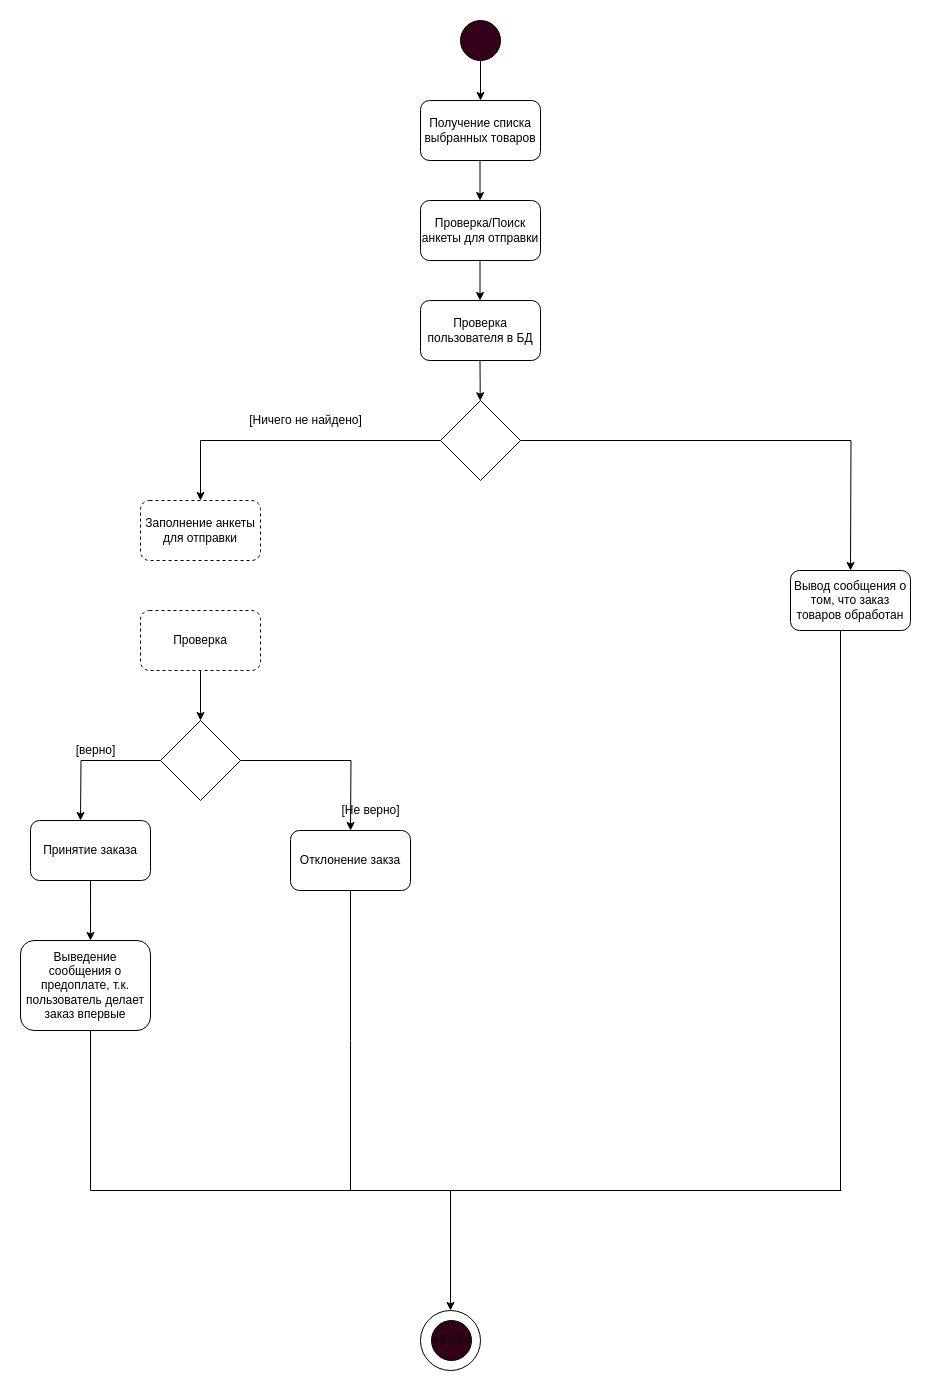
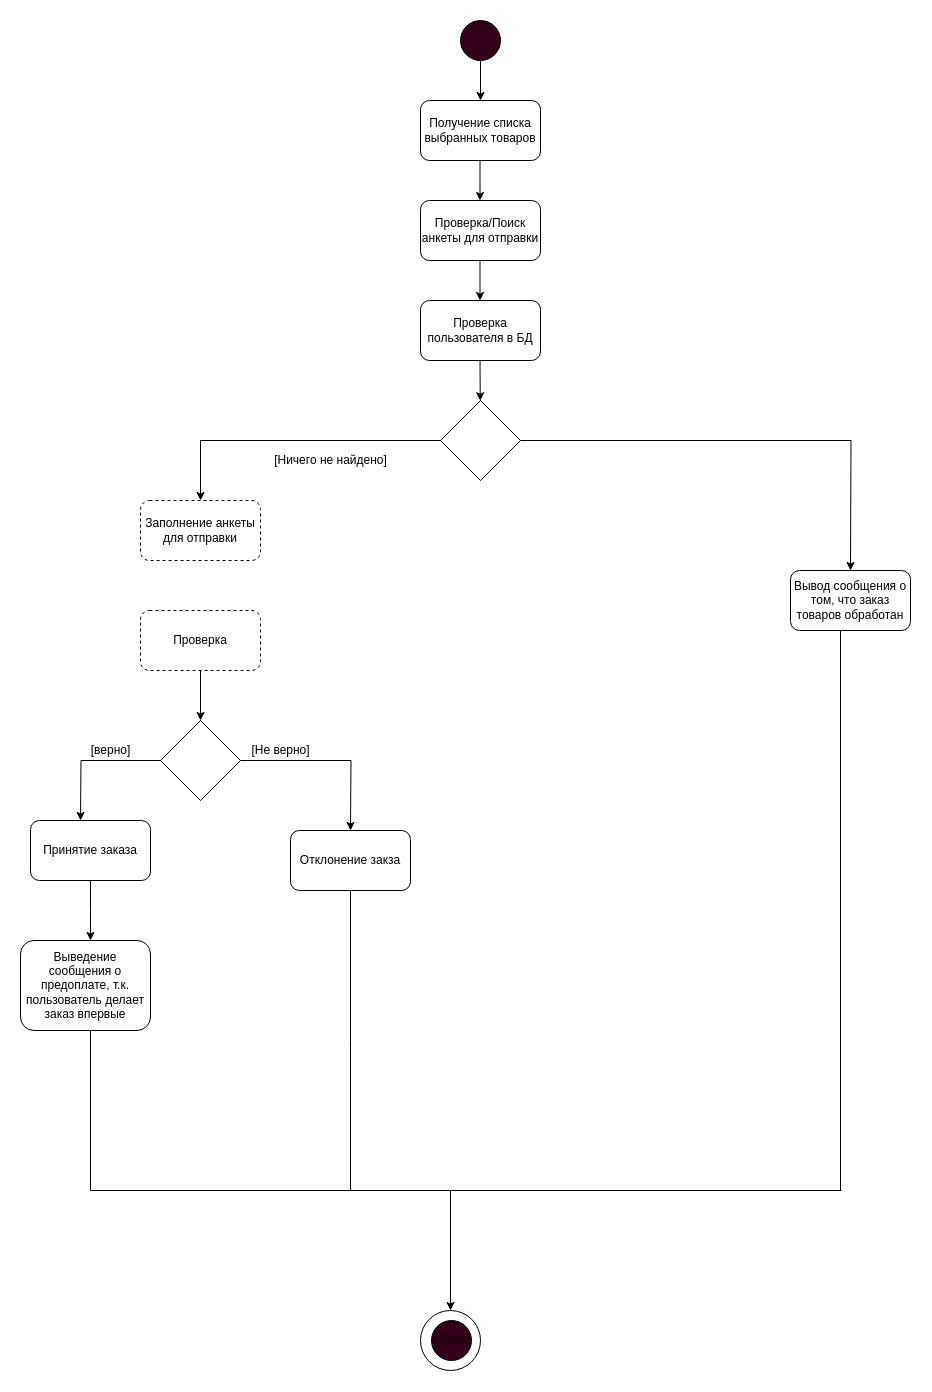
  <mxCell id="0" />
  <mxCell id="1" parent="0" />
  <mxCell id="2" value="" style="ellipse;whiteSpace=wrap;html=1;aspect=fixed;fillColor=#33001A;" parent="1" vertex="1"><mxGeometry x="460" y="20" width="40" height="40" as="geometry" /></mxCell>
  <mxCell id="3" value="" style="endArrow=classic;html=1;" parent="1" target="4" edge="1"><mxGeometry width="50" height="50" relative="1" as="geometry"><mxPoint x="480" y="60" as="sourcePoint" /><mxPoint x="480" y="140" as="targetPoint" /></mxGeometry></mxCell>
  <mxCell id="4" value="Получение списка выбранных товаров " style="rounded=1;whiteSpace=wrap;html=1;fillColor=#FFFFFF;" parent="1" vertex="1"><mxGeometry x="420" y="100" width="120" height="60" as="geometry" /></mxCell>
  <mxCell id="5" value="" style="endArrow=classic;html=1;" parent="1" edge="1"><mxGeometry width="50" height="50" relative="1" as="geometry"><mxPoint x="479.5" y="160" as="sourcePoint" /><mxPoint x="479.5" y="200" as="targetPoint" /></mxGeometry></mxCell>
  <mxCell id="6" value="Проверка/Поиск анкеты для отправки" style="rounded=1;whiteSpace=wrap;html=1;fillColor=#FFFFFF;" parent="1" vertex="1"><mxGeometry x="420" y="200" width="120" height="60" as="geometry" /></mxCell>
  <mxCell id="7" value="" style="endArrow=classic;html=1;" parent="1" edge="1"><mxGeometry width="50" height="50" relative="1" as="geometry"><mxPoint x="479.5" y="260" as="sourcePoint" /><mxPoint x="479.5" y="300" as="targetPoint" /></mxGeometry></mxCell>
  <mxCell id="8" value="Проверка пользователя в БД" style="rounded=1;whiteSpace=wrap;html=1;fillColor=#FFFFFF;" parent="1" vertex="1"><mxGeometry x="420" y="300" width="120" height="60" as="geometry" /></mxCell>
  <mxCell id="9" value="" style="endArrow=classic;html=1;" parent="1" target="12" edge="1"><mxGeometry width="50" height="50" relative="1" as="geometry"><mxPoint x="479.5" y="360" as="sourcePoint" /><mxPoint x="479.5" y="400" as="targetPoint" /></mxGeometry></mxCell>
  <mxCell id="10" style="edgeStyle=orthogonalEdgeStyle;rounded=0;orthogonalLoop=1;jettySize=auto;html=1;" parent="1" source="12" target="14" edge="1"><mxGeometry relative="1" as="geometry"><mxPoint x="200" y="500" as="targetPoint" /></mxGeometry></mxCell>
  <mxCell id="11" style="edgeStyle=orthogonalEdgeStyle;rounded=0;orthogonalLoop=1;jettySize=auto;html=1;" parent="1" source="12" edge="1"><mxGeometry relative="1" as="geometry"><mxPoint x="850" y="570" as="targetPoint" /></mxGeometry></mxCell>
  <mxCell id="12" value="" style="rhombus;whiteSpace=wrap;html=1;fillColor=#FFFFFF;" parent="1" vertex="1"><mxGeometry x="440" y="400" width="80" height="80" as="geometry" /></mxCell>
- <mxCell id="13" value="[Ничего не найдено]" style="text;html=1;align=center;verticalAlign=middle;resizable=0;points=[];autosize=1;strokeColor=none;" parent="1" vertex="1"><mxGeometry x="240" y="410" width="130" height="20" as="geometry" /></mxCell>
+ <mxCell id="13" value="[Ничего не найдено]" style="text;html=1;align=center;verticalAlign=middle;resizable=0;points=[];autosize=1;strokeColor=none;" parent="1" vertex="1"><mxGeometry x="265" y="450" width="130" height="20" as="geometry" /></mxCell>
  <mxCell id="14" value="Заполнение анкеты для отправки" style="rounded=1;whiteSpace=wrap;html=1;fillColor=#FFFFFF;dashed=1;" parent="1" vertex="1"><mxGeometry x="140" y="500" width="120" height="60" as="geometry" /></mxCell>
  <mxCell id="15" style="edgeStyle=orthogonalEdgeStyle;rounded=0;orthogonalLoop=1;jettySize=auto;html=1;" parent="1" source="16" target="19" edge="1"><mxGeometry relative="1" as="geometry"><mxPoint x="200" y="720" as="targetPoint" /></mxGeometry></mxCell>
  <mxCell id="16" value="Проверка" style="rounded=1;whiteSpace=wrap;html=1;fillColor=#FFFFFF;dashed=1;" parent="1" vertex="1"><mxGeometry x="140" y="610" width="120" height="60" as="geometry" /></mxCell>
  <mxCell id="17" style="edgeStyle=orthogonalEdgeStyle;rounded=0;orthogonalLoop=1;jettySize=auto;html=1;" parent="1" source="19" edge="1"><mxGeometry relative="1" as="geometry"><mxPoint x="80" y="820" as="targetPoint" /></mxGeometry></mxCell>
  <mxCell id="18" style="edgeStyle=orthogonalEdgeStyle;rounded=0;orthogonalLoop=1;jettySize=auto;html=1;" parent="1" source="19" edge="1"><mxGeometry relative="1" as="geometry"><mxPoint x="350" y="830" as="targetPoint" /></mxGeometry></mxCell>
  <mxCell id="19" value="" style="rhombus;whiteSpace=wrap;html=1;fillColor=#FFFFFF;" parent="1" vertex="1"><mxGeometry x="160" y="720" width="80" height="80" as="geometry" /></mxCell>
- <mxCell id="20" value="[верно]" style="text;html=1;align=center;verticalAlign=middle;resizable=0;points=[];autosize=1;strokeColor=none;" parent="1" vertex="1"><mxGeometry x="65" y="740" width="60" height="20" as="geometry" /></mxCell>
+ <mxCell id="20" value="[верно]" style="text;html=1;align=center;verticalAlign=middle;resizable=0;points=[];autosize=1;strokeColor=none;" parent="1" vertex="1"><mxGeometry x="80" y="740" width="60" height="20" as="geometry" /></mxCell>
  <mxCell id="21" style="edgeStyle=orthogonalEdgeStyle;rounded=0;orthogonalLoop=1;jettySize=auto;html=1;" parent="1" source="22" edge="1"><mxGeometry relative="1" as="geometry"><mxPoint x="90" y="940" as="targetPoint" /></mxGeometry></mxCell>
  <mxCell id="22" value="Принятие заказа" style="rounded=1;whiteSpace=wrap;html=1;fillColor=#FFFFFF;" parent="1" vertex="1"><mxGeometry x="30" y="820" width="120" height="60" as="geometry" /></mxCell>
- <mxCell id="23" value="[Не верно]" style="text;html=1;align=center;verticalAlign=middle;resizable=0;points=[];autosize=1;strokeColor=none;" parent="1" vertex="1"><mxGeometry x="330" y="800" width="80" height="20" as="geometry" /></mxCell>
+ <mxCell id="23" value="[Не верно]" style="text;html=1;align=center;verticalAlign=middle;resizable=0;points=[];autosize=1;strokeColor=none;" parent="1" vertex="1"><mxGeometry x="240" y="740" width="80" height="20" as="geometry" /></mxCell>
  <mxCell id="24" style="edgeStyle=orthogonalEdgeStyle;rounded=0;orthogonalLoop=1;jettySize=auto;html=1;endArrow=none;endFill=0;" parent="1" source="25" edge="1"><mxGeometry relative="1" as="geometry"><mxPoint x="350" y="1190" as="targetPoint" /></mxGeometry></mxCell>
  <mxCell id="25" value="Отклонение закза" style="rounded=1;whiteSpace=wrap;html=1;fillColor=#FFFFFF;" parent="1" vertex="1"><mxGeometry x="290" y="830" width="120" height="60" as="geometry" /></mxCell>
  <mxCell id="26" value="Выведение сообщения о предоплате, т.к. пользователь делает заказ впервые " style="rounded=1;whiteSpace=wrap;html=1;fillColor=#FFFFFF;" parent="1" vertex="1"><mxGeometry x="20" y="940" width="130" height="90" as="geometry" /></mxCell>
  <mxCell id="27" value="Вывод сообщения о том, что заказ товаров обработан " style="rounded=1;whiteSpace=wrap;html=1;fillColor=#FFFFFF;" parent="1" vertex="1"><mxGeometry x="790" y="570" width="120" height="60" as="geometry" /></mxCell>
  <mxCell id="28" value="" style="ellipse;whiteSpace=wrap;html=1;aspect=fixed;fillColor=#FFFFFF;" parent="1" vertex="1"><mxGeometry x="420" y="1310" width="60" height="60" as="geometry" /></mxCell>
  <mxCell id="29" value="&lt;div&gt;+\\\\\\\\\&lt;/div&gt;" style="ellipse;whiteSpace=wrap;html=1;aspect=fixed;fillColor=#33001A;" parent="1" vertex="1"><mxGeometry x="431" y="1320" width="40" height="40" as="geometry" /></mxCell>
  <mxCell id="30" value="" style="endArrow=none;html=1;rounded=0;" edge="1" parent="1"><mxGeometry width="50" height="50" relative="1" as="geometry"><mxPoint x="90" y="1190" as="sourcePoint" /><mxPoint x="841" y="1190" as="targetPoint" /></mxGeometry></mxCell>
  <mxCell id="31" value="" style="endArrow=none;html=1;rounded=0;" edge="1" parent="1"><mxGeometry width="50" height="50" relative="1" as="geometry"><mxPoint x="840" y="1190" as="sourcePoint" /><mxPoint x="840" y="630" as="targetPoint" /></mxGeometry></mxCell>
  <mxCell id="32" value="" style="endArrow=none;html=1;rounded=0;" edge="1" parent="1"><mxGeometry width="50" height="50" relative="1" as="geometry"><mxPoint x="90" y="1190" as="sourcePoint" /><mxPoint x="90" y="1030" as="targetPoint" /></mxGeometry></mxCell>
  <mxCell id="33" value="" style="endArrow=classic;html=1;rounded=0;entryX=0.5;entryY=0;entryDx=0;entryDy=0;" edge="1" parent="1" target="28"><mxGeometry width="50" height="50" relative="1" as="geometry"><mxPoint x="450" y="1190" as="sourcePoint" /><mxPoint x="450" y="1300" as="targetPoint" /></mxGeometry></mxCell>
